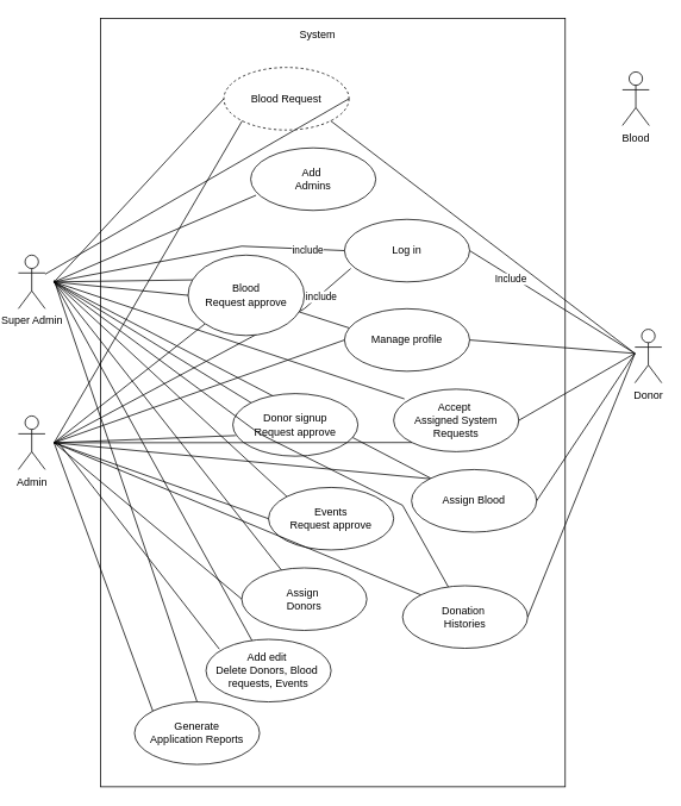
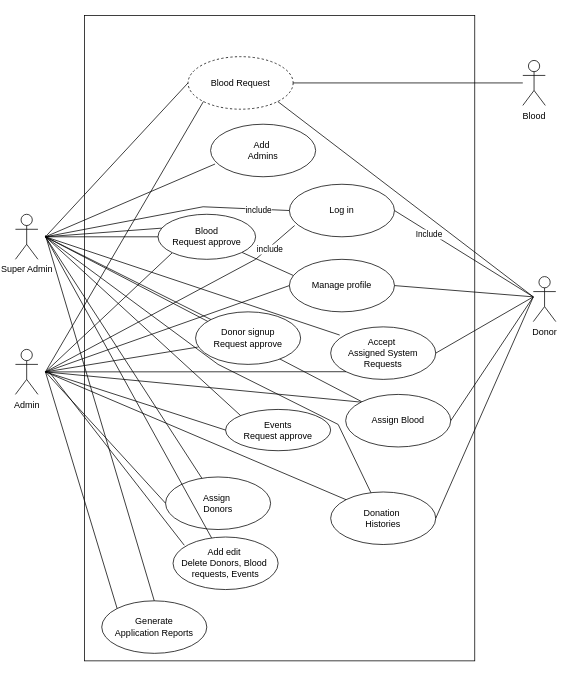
  <mxCell id="0" />
  <mxCell id="1" parent="0" />
  <mxCell id="2" value="" style="whiteSpace=wrap;html=1;" vertex="1" parent="1"><mxGeometry x="112" y="20" width="520" height="860" as="geometry" /></mxCell>
  <mxCell id="3" value="" style="endArrow=none;html=1;rounded=0;" parent="1" target="17" edge="1"><mxGeometry width="50" height="50" relative="1" as="geometry"><mxPoint x="60" y="315" as="sourcePoint" /><mxPoint x="450" y="465" as="targetPoint" /></mxGeometry></mxCell>
  <mxCell id="4" value="Blood" style="shape=umlActor;verticalLabelPosition=bottom;verticalAlign=top;html=1;" parent="1" vertex="1"><mxGeometry x="696" y="80" width="30" height="60" as="geometry" /></mxCell>
  <mxCell id="5" value="Super Admin" style="shape=umlActor;verticalLabelPosition=bottom;verticalAlign=top;html=1;" parent="1" vertex="1"><mxGeometry x="20" y="285" width="30" height="60" as="geometry" /></mxCell>
  <mxCell id="6" value="Donor" style="shape=umlActor;verticalLabelPosition=bottom;verticalAlign=top;html=1;" parent="1" vertex="1"><mxGeometry x="710" y="368" width="30" height="60" as="geometry" /></mxCell>
  <mxCell id="7" value="Admin" style="shape=umlActor;verticalLabelPosition=bottom;verticalAlign=top;html=1;" parent="1" vertex="1"><mxGeometry x="20" y="465" width="30" height="60" as="geometry" /></mxCell>
  <mxCell id="8" value="Blood Request" style="ellipse;whiteSpace=wrap;html=1;dashed=1;" parent="1" vertex="1"><mxGeometry x="250" y="75" width="140" height="70" as="geometry" /></mxCell>
- <mxCell id="9" value="Donor signup&lt;br&gt;Request approve" style="ellipse;whiteSpace=wrap;html=1;" parent="1" vertex="1"><mxGeometry x="260" y="440" width="140" height="70" as="geometry" /></mxCell>
+ <mxCell id="9" value="Donor signup&lt;br&gt;Request approve" style="ellipse;whiteSpace=wrap;html=1;" parent="1" vertex="1"><mxGeometry x="260" y="415" width="140" height="70" as="geometry" /></mxCell>
  <mxCell id="10" value="Log in" style="ellipse;whiteSpace=wrap;html=1;" parent="1" vertex="1"><mxGeometry x="385" width="140" height="70" as="geometry" y="245" /></mxCell>
- <mxCell id="11" value="Events&lt;br&gt;Request approve" style="ellipse;whiteSpace=wrap;html=1;" parent="1" vertex="1"><mxGeometry x="300" y="545" width="140" height="70" as="geometry" /></mxCell>
- <mxCell id="12" value="Assign&amp;nbsp;&lt;br&gt;Donors" style="ellipse;whiteSpace=wrap;html=1;" parent="1" vertex="1"><mxGeometry x="270" y="635" width="140" height="70" as="geometry" /></mxCell>
+ <mxCell id="11" value="Events&lt;br&gt;Request approve" style="ellipse;whiteSpace=wrap;html=1;" parent="1" vertex="1"><mxGeometry x="300" y="545" width="140" height="55" as="geometry" /></mxCell>
+ <mxCell id="12" value="Assign&amp;nbsp;&lt;br&gt;Donors" style="ellipse;whiteSpace=wrap;html=1;" parent="1" vertex="1"><mxGeometry x="220" y="635" width="140" height="70" as="geometry" /></mxCell>
  <mxCell id="13" value="Add&amp;nbsp;&lt;br&gt;Admins" style="ellipse;whiteSpace=wrap;html=1;" parent="1" vertex="1"><mxGeometry x="280" y="165" width="140" height="70" as="geometry" /></mxCell>
  <mxCell id="14" value="Add edit&amp;nbsp;&lt;br&gt;Delete Donors, Blood&amp;nbsp;&lt;br&gt;requests, Events" style="ellipse;whiteSpace=wrap;html=1;" parent="1" vertex="1"><mxGeometry x="230" y="715" width="140" height="70" as="geometry" /></mxCell>
- <mxCell id="15" value="Generate&lt;br&gt;Application Reports" style="ellipse;whiteSpace=wrap;html=1;" parent="1" vertex="1"><mxGeometry x="150" y="785" width="140" height="70" as="geometry" /></mxCell>
+ <mxCell id="15" value="Generate&lt;br&gt;Application Reports" style="ellipse;whiteSpace=wrap;html=1;" parent="1" vertex="1"><mxGeometry x="135" y="800" width="140" height="70" as="geometry" /></mxCell>
  <mxCell id="16" value="Accept&amp;nbsp;&lt;br&gt;Assigned System&lt;br&gt;Requests" style="ellipse;whiteSpace=wrap;html=1;" parent="1" vertex="1"><mxGeometry x="440" y="435" width="140" height="70" as="geometry" /></mxCell>
  <mxCell id="17" value="Assign Blood" style="ellipse;whiteSpace=wrap;html=1;" parent="1" vertex="1"><mxGeometry x="460" y="525" width="140" height="70" as="geometry" /></mxCell>
- <mxCell id="18" value="Donation&amp;nbsp;&lt;br&gt;Histories" style="ellipse;whiteSpace=wrap;html=1;" parent="1" vertex="1"><mxGeometry x="450" y="655" width="140" height="70" as="geometry" /></mxCell>
+ <mxCell id="18" value="Donation&amp;nbsp;&lt;br&gt;Histories" style="ellipse;whiteSpace=wrap;html=1;" parent="1" vertex="1"><mxGeometry x="440" y="655" width="140" height="70" as="geometry" /></mxCell>
  <mxCell id="19" value="Manage profile" style="ellipse;whiteSpace=wrap;html=1;" parent="1" vertex="1"><mxGeometry x="385" y="345" width="140" height="70" as="geometry" /></mxCell>
- <mxCell id="20" value="" style="endArrow=none;html=1;rounded=0;exitX=1;exitY=0.5;exitDx=0;exitDy=0;" parent="1" source="8" target="5" edge="1"><mxGeometry width="50" height="50" relative="1" as="geometry"><mxPoint x="580" y="175" as="sourcePoint" /><mxPoint x="630" y="130" as="targetPoint" /></mxGeometry></mxCell>
+ <mxCell id="20" value="" style="endArrow=none;html=1;rounded=0;exitX=1;exitY=0.5;exitDx=0;exitDy=0;" parent="1" source="8" target="4" edge="1"><mxGeometry width="50" height="50" relative="1" as="geometry"><mxPoint x="580" y="175" as="sourcePoint" /><mxPoint x="630" y="130" as="targetPoint" /></mxGeometry></mxCell>
  <mxCell id="21" value="" style="endArrow=none;html=1;rounded=0;exitX=1;exitY=0.5;exitDx=0;exitDy=0;" parent="1" source="19" edge="1"><mxGeometry width="50" height="50" relative="1" as="geometry"><mxPoint x="600" y="745" as="sourcePoint" /><mxPoint x="710" y="395" as="targetPoint" /></mxGeometry></mxCell>
  <mxCell id="22" value="" style="endArrow=none;html=1;rounded=0;exitX=1;exitY=0.5;exitDx=0;exitDy=0;" parent="1" source="18" edge="1"><mxGeometry width="50" height="50" relative="1" as="geometry"><mxPoint x="600" y="635" as="sourcePoint" /><mxPoint x="710" y="395" as="targetPoint" /></mxGeometry></mxCell>
  <mxCell id="23" value="" style="endArrow=none;html=1;rounded=0;exitX=1;exitY=0.5;exitDx=0;exitDy=0;" parent="1" source="17" edge="1"><mxGeometry width="50" height="50" relative="1" as="geometry"><mxPoint x="600" y="535" as="sourcePoint" /><mxPoint x="710" y="395" as="targetPoint" /></mxGeometry></mxCell>
  <mxCell id="24" value="" style="endArrow=none;html=1;rounded=0;exitX=1;exitY=0.5;exitDx=0;exitDy=0;" parent="1" source="16" edge="1"><mxGeometry width="50" height="50" relative="1" as="geometry"><mxPoint x="590" y="445" as="sourcePoint" /><mxPoint x="710" y="395" as="targetPoint" /></mxGeometry></mxCell>
  <mxCell id="25" value="" style="endArrow=none;html=1;rounded=0;exitX=1;exitY=0.5;exitDx=0;exitDy=0;" parent="1" source="10" edge="1"><mxGeometry width="50" height="50" relative="1" as="geometry"><mxPoint x="530" y="345" as="sourcePoint" /><mxPoint x="710" y="395" as="targetPoint" /></mxGeometry></mxCell>
  <mxCell id="26" value="Include" style="edgeLabel;html=1;align=center;verticalAlign=middle;resizable=0;points=[];" vertex="1" connectable="0" parent="25"><mxGeometry x="-0.498" y="-3" relative="1" as="geometry"><mxPoint as="offset" /></mxGeometry></mxCell>
  <mxCell id="27" value="" style="endArrow=none;html=1;rounded=0;exitX=1;exitY=1;exitDx=0;exitDy=0;" parent="1" source="8" edge="1"><mxGeometry width="50" height="50" relative="1" as="geometry"><mxPoint x="620" y="315" as="sourcePoint" /><mxPoint x="710" y="395" as="targetPoint" /></mxGeometry></mxCell>
  <mxCell id="28" value="" style="endArrow=none;html=1;rounded=0;entryX=0;entryY=0.5;entryDx=0;entryDy=0;" parent="1" target="8" edge="1"><mxGeometry width="50" height="50" relative="1" as="geometry"><mxPoint x="60" y="315" as="sourcePoint" /><mxPoint x="110" y="265" as="targetPoint" /></mxGeometry></mxCell>
  <mxCell id="29" value="" style="endArrow=none;html=1;rounded=0;entryX=0.043;entryY=0.757;entryDx=0;entryDy=0;entryPerimeter=0;" parent="1" target="13" edge="1"><mxGeometry width="50" height="50" relative="1" as="geometry"><mxPoint x="60" y="315" as="sourcePoint" /><mxPoint x="120" y="275" as="targetPoint" /></mxGeometry></mxCell>
  <mxCell id="30" value="" style="endArrow=none;html=1;rounded=0;entryX=0;entryY=0.5;entryDx=0;entryDy=0;" parent="1" target="52" edge="1"><mxGeometry width="50" height="50" relative="1" as="geometry"><mxPoint x="60" y="315" as="sourcePoint" /><mxPoint x="260" y="305" as="targetPoint" /></mxGeometry></mxCell>
  <mxCell id="31" value="" style="endArrow=none;html=1;rounded=0;exitX=0;exitY=0;exitDx=0;exitDy=0;" parent="1" source="9" edge="1"><mxGeometry width="50" height="50" relative="1" as="geometry"><mxPoint x="360" y="465" as="sourcePoint" /><mxPoint x="60" y="315" as="targetPoint" /></mxGeometry></mxCell>
  <mxCell id="32" value="" style="endArrow=none;html=1;rounded=0;entryX=0;entryY=0;entryDx=0;entryDy=0;" parent="1" target="11" edge="1"><mxGeometry width="50" height="50" relative="1" as="geometry"><mxPoint x="60" y="315" as="sourcePoint" /><mxPoint x="410" y="415" as="targetPoint" /></mxGeometry></mxCell>
  <mxCell id="33" value="" style="endArrow=none;html=1;rounded=0;" parent="1" target="12" edge="1"><mxGeometry width="50" height="50" relative="1" as="geometry"><mxPoint x="60" y="315" as="sourcePoint" /><mxPoint x="410" y="415" as="targetPoint" /></mxGeometry></mxCell>
  <mxCell id="34" value="" style="endArrow=none;html=1;rounded=0;" parent="1" target="14" edge="1"><mxGeometry width="50" height="50" relative="1" as="geometry"><mxPoint x="60" y="315" as="sourcePoint" /><mxPoint x="410" y="615" as="targetPoint" /></mxGeometry></mxCell>
  <mxCell id="35" value="" style="endArrow=none;html=1;rounded=0;entryX=0.5;entryY=0;entryDx=0;entryDy=0;" parent="1" target="15" edge="1"><mxGeometry width="50" height="50" relative="1" as="geometry"><mxPoint x="60" y="313" as="sourcePoint" /><mxPoint x="410" y="815" as="targetPoint" /></mxGeometry></mxCell>
  <mxCell id="36" value="" style="endArrow=none;html=1;rounded=0;entryX=0;entryY=0.5;entryDx=0;entryDy=0;" parent="1" target="10" edge="1"><mxGeometry width="50" height="50" relative="1" as="geometry"><mxPoint x="60" y="315" as="sourcePoint" /><mxPoint x="110" y="265" as="targetPoint" /><Array as="points"><mxPoint x="270" y="275" /></Array></mxGeometry></mxCell>
  <mxCell id="37" value="include" style="edgeLabel;html=1;align=center;verticalAlign=middle;resizable=0;points=[];" vertex="1" connectable="0" parent="36"><mxGeometry x="0.744" y="-1" relative="1" as="geometry"><mxPoint as="offset" /></mxGeometry></mxCell>
  <mxCell id="38" value="" style="endArrow=none;html=1;rounded=0;entryX=0;entryY=1;entryDx=0;entryDy=0;" parent="1" target="8" edge="1"><mxGeometry width="50" height="50" relative="1" as="geometry"><mxPoint x="60" y="495" as="sourcePoint" /><mxPoint x="410" y="435" as="targetPoint" /></mxGeometry></mxCell>
  <mxCell id="39" value="" style="endArrow=none;html=1;rounded=0;entryX=0;entryY=1;entryDx=0;entryDy=0;" parent="1" target="52" edge="1"><mxGeometry width="50" height="50" relative="1" as="geometry"><mxPoint x="60" y="495" as="sourcePoint" /><mxPoint x="410" y="355" as="targetPoint" /></mxGeometry></mxCell>
  <mxCell id="40" value="" style="endArrow=none;html=1;rounded=0;entryX=0.05;entryY=0.786;entryDx=0;entryDy=0;entryPerimeter=0;" parent="1" target="10" edge="1"><mxGeometry width="50" height="50" relative="1" as="geometry"><mxPoint x="60" y="495" as="sourcePoint" /><mxPoint x="410" y="355" as="targetPoint" /><Array as="points"><mxPoint x="340" y="345" /></Array></mxGeometry></mxCell>
  <mxCell id="41" value="include" style="edgeLabel;html=1;align=center;verticalAlign=middle;resizable=0;points=[];" vertex="1" connectable="0" parent="40"><mxGeometry x="0.761" y="-2" relative="1" as="geometry"><mxPoint as="offset" /></mxGeometry></mxCell>
  <mxCell id="42" value="" style="endArrow=none;html=1;rounded=0;entryX=0.021;entryY=0.671;entryDx=0;entryDy=0;entryPerimeter=0;" parent="1" target="9" edge="1"><mxGeometry width="50" height="50" relative="1" as="geometry"><mxPoint x="60" y="495" as="sourcePoint" /><mxPoint x="410" y="455" as="targetPoint" /></mxGeometry></mxCell>
  <mxCell id="43" value="" style="endArrow=none;html=1;rounded=0;entryX=0;entryY=0.5;entryDx=0;entryDy=0;" parent="1" target="11" edge="1"><mxGeometry width="50" height="50" relative="1" as="geometry"><mxPoint x="60" y="495" as="sourcePoint" /><mxPoint x="410" y="455" as="targetPoint" /></mxGeometry></mxCell>
  <mxCell id="44" value="" style="endArrow=none;html=1;rounded=0;entryX=0;entryY=0.5;entryDx=0;entryDy=0;" parent="1" target="12" edge="1"><mxGeometry width="50" height="50" relative="1" as="geometry"><mxPoint x="60" y="495" as="sourcePoint" /><mxPoint x="410" y="555" as="targetPoint" /></mxGeometry></mxCell>
  <mxCell id="45" value="" style="endArrow=none;html=1;rounded=0;entryX=0.107;entryY=0.157;entryDx=0;entryDy=0;entryPerimeter=0;" parent="1" target="14" edge="1"><mxGeometry width="50" height="50" relative="1" as="geometry"><mxPoint x="65" y="495" as="sourcePoint" /><mxPoint x="415" y="555" as="targetPoint" /></mxGeometry></mxCell>
  <mxCell id="46" value="" style="endArrow=none;html=1;rounded=0;entryX=0;entryY=0;entryDx=0;entryDy=0;" parent="1" target="15" edge="1"><mxGeometry width="50" height="50" relative="1" as="geometry"><mxPoint x="60" y="495" as="sourcePoint" /><mxPoint x="410" y="655" as="targetPoint" /></mxGeometry></mxCell>
  <mxCell id="47" value="" style="endArrow=none;html=1;rounded=0;entryX=0;entryY=1;entryDx=0;entryDy=0;" parent="1" target="16" edge="1"><mxGeometry width="50" height="50" relative="1" as="geometry"><mxPoint x="60" y="495" as="sourcePoint" /><mxPoint x="450" y="335" as="targetPoint" /></mxGeometry></mxCell>
  <mxCell id="48" value="" style="endArrow=none;html=1;rounded=0;entryX=0;entryY=0;entryDx=0;entryDy=0;" parent="1" target="17" edge="1"><mxGeometry width="50" height="50" relative="1" as="geometry"><mxPoint x="60" y="495" as="sourcePoint" /><mxPoint x="450" y="465" as="targetPoint" /></mxGeometry></mxCell>
  <mxCell id="49" value="" style="endArrow=none;html=1;rounded=0;entryX=0;entryY=0;entryDx=0;entryDy=0;" parent="1" target="18" edge="1"><mxGeometry width="50" height="50" relative="1" as="geometry"><mxPoint x="60" y="495" as="sourcePoint" /><mxPoint x="450" y="595" as="targetPoint" /></mxGeometry></mxCell>
  <mxCell id="50" value="" style="endArrow=none;html=1;rounded=0;entryX=0;entryY=0.5;entryDx=0;entryDy=0;" parent="1" target="19" edge="1"><mxGeometry width="50" height="50" relative="1" as="geometry"><mxPoint x="60" y="495" as="sourcePoint" /><mxPoint x="450" y="465" as="targetPoint" /></mxGeometry></mxCell>
  <mxCell id="51" value="" style="endArrow=none;html=1;rounded=0;entryX=0.038;entryY=0.308;entryDx=0;entryDy=0;entryPerimeter=0;startArrow=none;" parent="1" source="52" target="19" edge="1"><mxGeometry width="50" height="50" relative="1" as="geometry"><mxPoint x="60" y="315" as="sourcePoint" /><mxPoint x="450" y="335" as="targetPoint" /></mxGeometry></mxCell>
- <mxCell id="52" value="Blood&lt;br&gt;Request approve" style="ellipse;whiteSpace=wrap;html=1;" parent="1" vertex="1"><mxGeometry x="210" y="285" width="130" height="90" as="geometry" /></mxCell>
+ <mxCell id="52" value="Blood&lt;br&gt;Request approve" style="ellipse;whiteSpace=wrap;html=1;" parent="1" vertex="1"><mxGeometry x="210" y="285" width="130" height="60" as="geometry" /></mxCell>
  <mxCell id="53" value="" style="endArrow=none;html=1;rounded=0;entryX=0.038;entryY=0.308;entryDx=0;entryDy=0;entryPerimeter=0;" parent="1" target="52" edge="1"><mxGeometry width="50" height="50" relative="1" as="geometry"><mxPoint x="60" y="315" as="sourcePoint" /><mxPoint x="385.32" y="346.56" as="targetPoint" /></mxGeometry></mxCell>
  <mxCell id="54" value="" style="endArrow=none;html=1;rounded=0;entryX=0.086;entryY=0.156;entryDx=0;entryDy=0;entryPerimeter=0;" parent="1" target="16" edge="1"><mxGeometry width="50" height="50" relative="1" as="geometry"><mxPoint x="60" y="315" as="sourcePoint" /><mxPoint x="450" y="465" as="targetPoint" /></mxGeometry></mxCell>
  <mxCell id="55" value="" style="endArrow=none;html=1;rounded=0;" parent="1" target="18" edge="1"><mxGeometry width="50" height="50" relative="1" as="geometry"><mxPoint x="60" y="315" as="sourcePoint" /><mxPoint x="450" y="465" as="targetPoint" /><Array as="points"><mxPoint x="290" y="485" /><mxPoint x="450" y="565" /></Array></mxGeometry></mxCell>
- <mxCell id="56" value="System" style="text;html=1;strokeColor=none;fillColor=none;align=center;verticalAlign=middle;whiteSpace=wrap;rounded=0;" vertex="1" parent="1"><mxGeometry x="325" y="24" width="60" height="30" as="geometry" /></mxCell>
